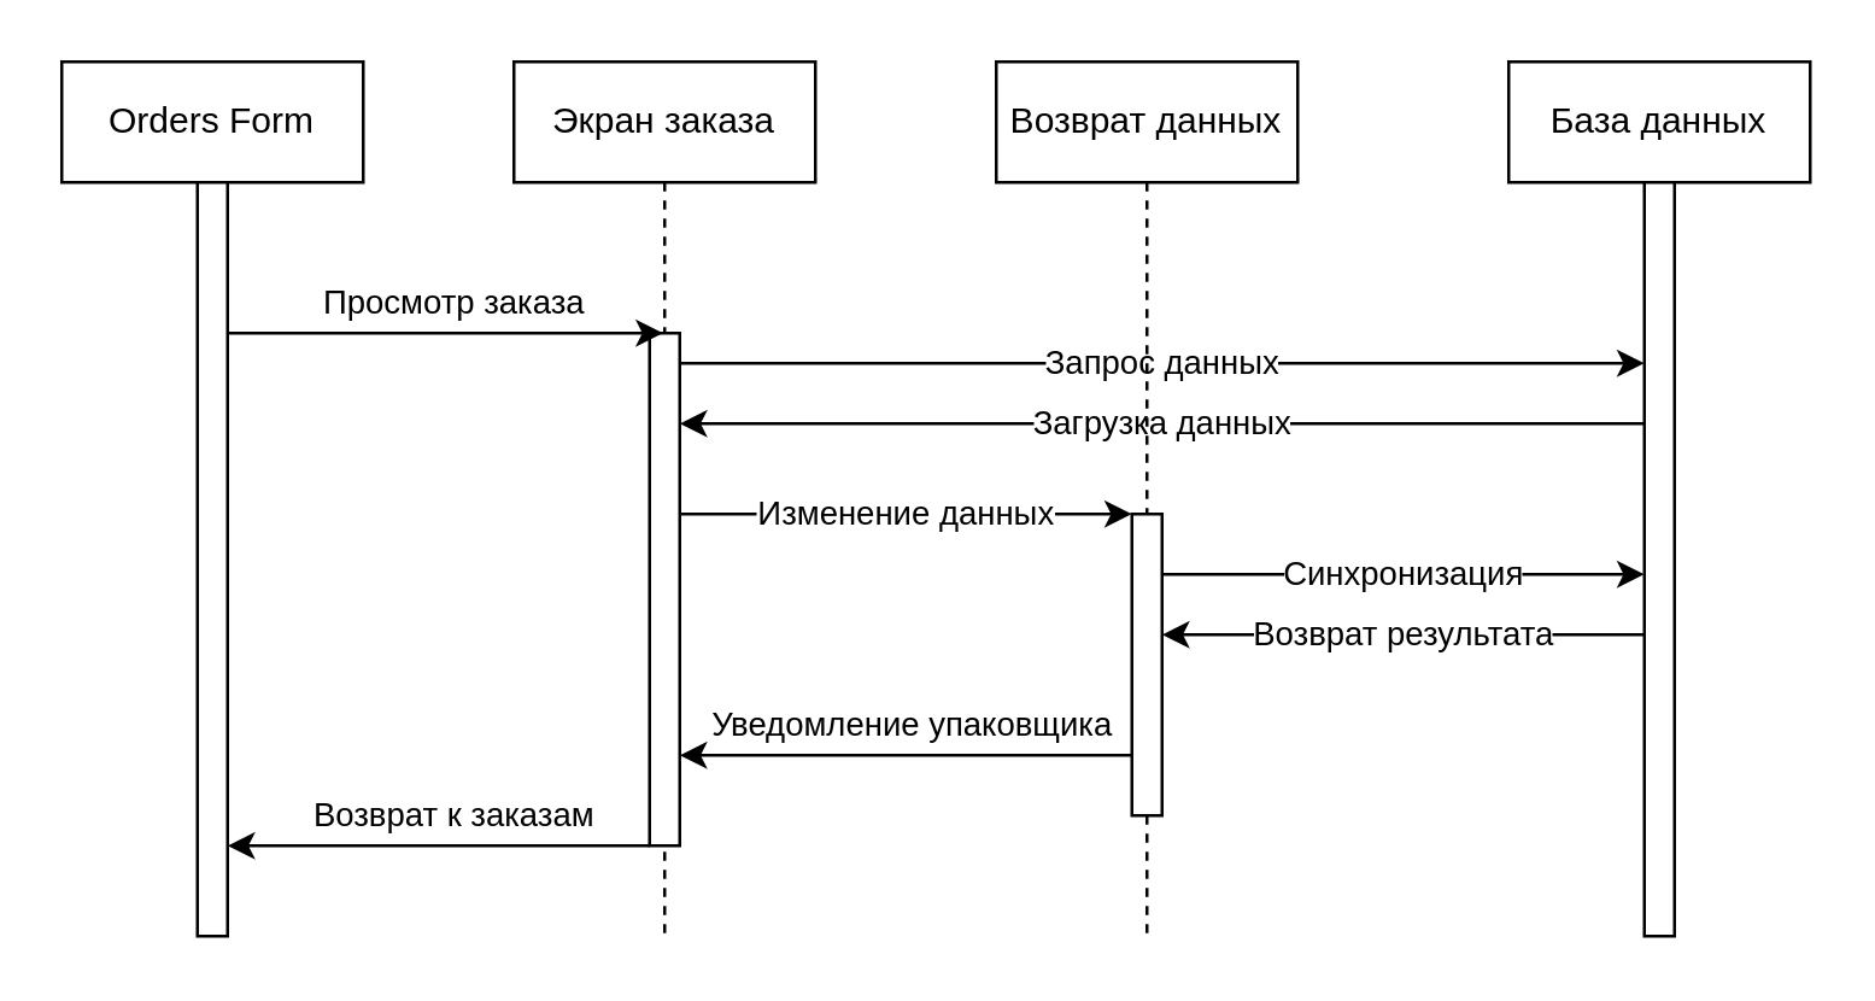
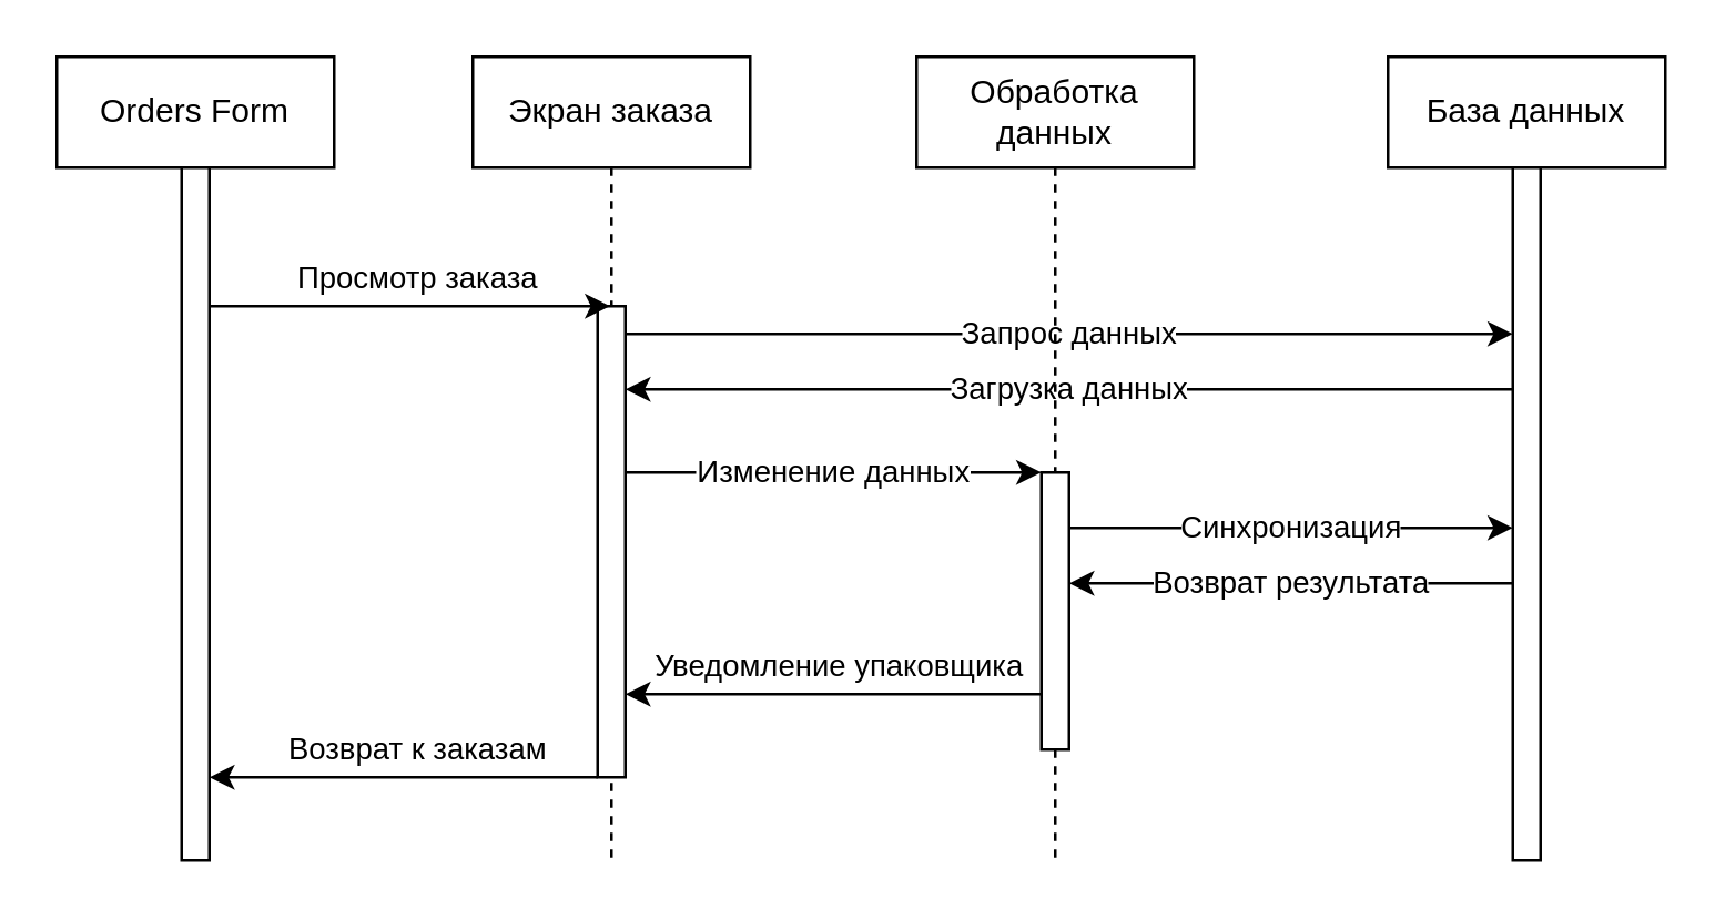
  <mxCell id="0" />
  <mxCell id="1" parent="0" />
  <mxCell id="2" value="Экран заказа" style="shape=umlLifeline;perimeter=lifelinePerimeter;whiteSpace=wrap;html=1;container=1;collapsible=0;recursiveResize=0;outlineConnect=0;" vertex="1" parent="1"><mxGeometry x="170" y="20" width="100" height="290" as="geometry" /></mxCell>
  <mxCell id="3" value="" style="html=1;points=[];perimeter=orthogonalPerimeter;" vertex="1" parent="2"><mxGeometry x="45" y="90" width="10" height="170" as="geometry" /></mxCell>
  <mxCell id="4" value="Просмотр заказа" style="edgeStyle=none;rounded=0;orthogonalLoop=1;jettySize=auto;html=1;" edge="1" parent="1" source="8" target="2"><mxGeometry x="0.176" y="14" relative="1" as="geometry"><mxPoint x="125" y="110" as="sourcePoint" /><Array as="points"><mxPoint x="160" y="110" /></Array><mxPoint x="-10" y="4" as="offset" /></mxGeometry></mxCell>
  <mxCell id="5" value="База данных" style="shape=umlLifeline;perimeter=lifelinePerimeter;whiteSpace=wrap;html=1;container=1;collapsible=0;recursiveResize=0;outlineConnect=0;" vertex="1" parent="1"><mxGeometry x="500" y="20" width="100" height="290" as="geometry" /></mxCell>
  <mxCell id="6" value="" style="html=1;points=[];perimeter=orthogonalPerimeter;" vertex="1" parent="5"><mxGeometry x="45" y="40" width="10" height="250" as="geometry" /></mxCell>
  <mxCell id="7" value="Orders Form" style="shape=umlLifeline;perimeter=lifelinePerimeter;whiteSpace=wrap;html=1;container=1;collapsible=0;recursiveResize=0;outlineConnect=0;" vertex="1" parent="1"><mxGeometry x="20" y="20" width="100" height="290" as="geometry" /></mxCell>
  <mxCell id="8" value="" style="html=1;points=[];perimeter=orthogonalPerimeter;" vertex="1" parent="7"><mxGeometry x="45" y="40" width="10" height="250" as="geometry" /></mxCell>
  <mxCell id="9" value="Запрос данных" style="edgeStyle=none;rounded=0;orthogonalLoop=1;jettySize=auto;html=1;" edge="1" parent="1" source="3" target="6"><mxGeometry relative="1" as="geometry"><mxPoint x="305" y="250" as="targetPoint" /><Array as="points"><mxPoint x="380" y="120" /></Array></mxGeometry></mxCell>
  <mxCell id="10" value="Загрузка данных" style="edgeStyle=none;rounded=0;orthogonalLoop=1;jettySize=auto;html=1;" edge="1" parent="1" source="6" target="3"><mxGeometry relative="1" as="geometry"><mxPoint x="535" y="140" as="sourcePoint" /><mxPoint x="235" y="140" as="targetPoint" /><Array as="points"><mxPoint x="390" y="140" /></Array></mxGeometry></mxCell>
- <mxCell id="11" value="Возврат данных" style="shape=umlLifeline;perimeter=lifelinePerimeter;whiteSpace=wrap;html=1;container=1;collapsible=0;recursiveResize=0;outlineConnect=0;" vertex="1" parent="1"><mxGeometry x="330" y="20" width="100" height="290" as="geometry" /></mxCell>
+ <mxCell id="11" value="Обработка данных" style="shape=umlLifeline;perimeter=lifelinePerimeter;whiteSpace=wrap;html=1;container=1;collapsible=0;recursiveResize=0;outlineConnect=0;" vertex="1" parent="1"><mxGeometry x="330" y="20" width="100" height="290" as="geometry" /></mxCell>
  <mxCell id="12" value="" style="html=1;points=[];perimeter=orthogonalPerimeter;" vertex="1" parent="11"><mxGeometry x="45" y="150" width="10" height="100" as="geometry" /></mxCell>
  <mxCell id="13" value="Изменение данных" style="edgeStyle=none;rounded=0;orthogonalLoop=1;jettySize=auto;html=1;" edge="1" parent="1" source="3" target="12"><mxGeometry relative="1" as="geometry"><Array as="points"><mxPoint x="310" y="170" /></Array></mxGeometry></mxCell>
  <mxCell id="14" value="Синхронизация" style="edgeStyle=none;rounded=0;orthogonalLoop=1;jettySize=auto;html=1;" edge="1" parent="1" source="12" target="6"><mxGeometry relative="1" as="geometry"><Array as="points"><mxPoint x="470" y="190" /></Array></mxGeometry></mxCell>
  <mxCell id="15" value="Возврат результата" style="edgeStyle=none;rounded=0;orthogonalLoop=1;jettySize=auto;html=1;" edge="1" parent="1" source="6" target="12"><mxGeometry relative="1" as="geometry"><Array as="points"><mxPoint x="460" y="210" /></Array></mxGeometry></mxCell>
  <mxCell id="16" value="Уведомление упаковщика" style="edgeStyle=none;rounded=0;orthogonalLoop=1;jettySize=auto;html=1;" edge="1" parent="1" source="12" target="3"><mxGeometry x="-0.033" y="-10" relative="1" as="geometry"><Array as="points"><mxPoint x="300" y="250" /></Array><mxPoint as="offset" /></mxGeometry></mxCell>
  <mxCell id="17" value="Возврат к заказам" style="edgeStyle=none;rounded=0;orthogonalLoop=1;jettySize=auto;html=1;labelBackgroundColor=none;" edge="1" parent="1" source="3" target="8"><mxGeometry x="0.071" y="-14" relative="1" as="geometry"><Array as="points"><mxPoint x="140" y="280" /></Array><mxPoint x="10" y="4" as="offset" /></mxGeometry></mxCell>
